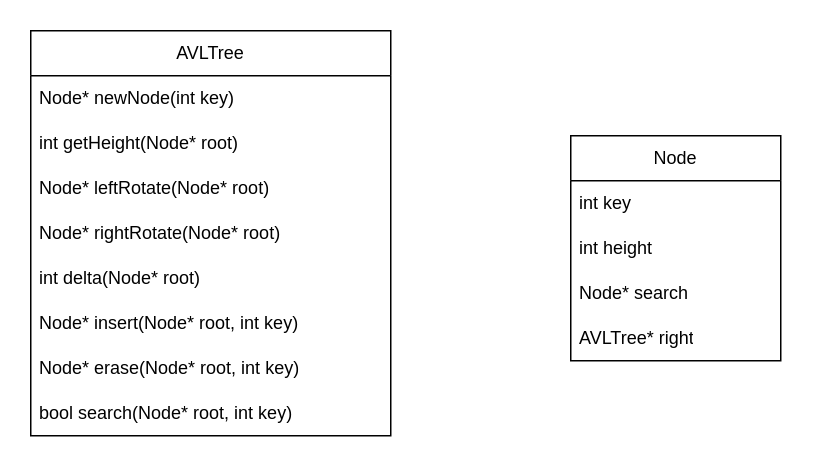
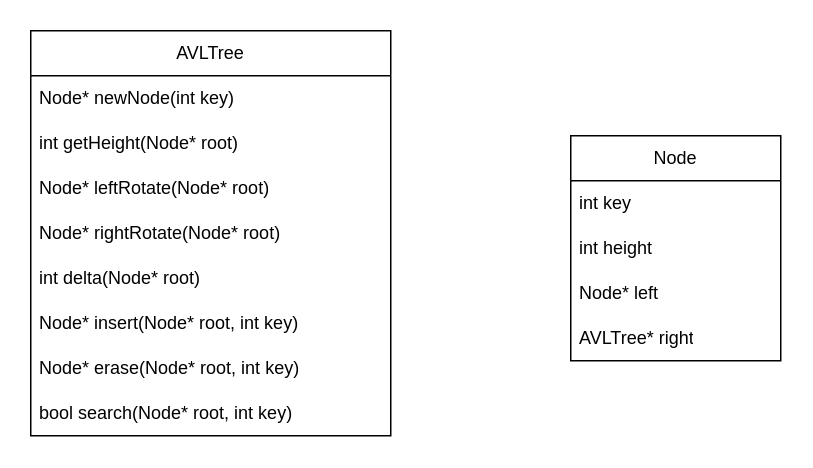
  <mxCell id="0" />
  <mxCell id="1" parent="0" />
  <mxCell id="2" value="AVLTree" style="swimlane;fontStyle=0;childLayout=stackLayout;horizontal=1;startSize=30;horizontalStack=0;resizeParent=1;resizeParentMax=0;resizeLast=0;collapsible=1;marginBottom=0;whiteSpace=wrap;html=1;aspect=fixed;" vertex="1" parent="1"><mxGeometry x="20" y="20" width="240" height="270" as="geometry" /></mxCell>
  <mxCell id="3" value="Node* newNode(int key)" style="text;strokeColor=none;fillColor=none;align=left;verticalAlign=middle;spacingLeft=4;spacingRight=4;overflow=hidden;points=[[0,0.5],[1,0.5]];portConstraint=eastwest;rotatable=0;whiteSpace=wrap;html=1;" vertex="1" parent="2"><mxGeometry y="30" width="240" height="30" as="geometry" /></mxCell>
  <mxCell id="4" value="int getHeight(Node* root)" style="text;strokeColor=none;fillColor=none;align=left;verticalAlign=middle;spacingLeft=4;spacingRight=4;overflow=hidden;points=[[0,0.5],[1,0.5]];portConstraint=eastwest;rotatable=0;whiteSpace=wrap;html=1;" vertex="1" parent="2"><mxGeometry y="60" width="240" height="30" as="geometry" /></mxCell>
  <mxCell id="5" value="Node* leftRotate(Node* root)" style="text;strokeColor=none;fillColor=none;align=left;verticalAlign=middle;spacingLeft=4;spacingRight=4;overflow=hidden;points=[[0,0.5],[1,0.5]];portConstraint=eastwest;rotatable=0;whiteSpace=wrap;html=1;" vertex="1" parent="2"><mxGeometry y="90" width="240" height="30" as="geometry" /></mxCell>
  <mxCell id="6" value="Node* rightRotate(Node* root)" style="text;strokeColor=none;fillColor=none;align=left;verticalAlign=middle;spacingLeft=4;spacingRight=4;overflow=hidden;points=[[0,0.5],[1,0.5]];portConstraint=eastwest;rotatable=0;whiteSpace=wrap;html=1;" vertex="1" parent="2"><mxGeometry y="120" width="240" height="30" as="geometry" /></mxCell>
  <mxCell id="7" value="int delta(Node* root)" style="text;strokeColor=none;fillColor=none;align=left;verticalAlign=middle;spacingLeft=4;spacingRight=4;overflow=hidden;points=[[0,0.5],[1,0.5]];portConstraint=eastwest;rotatable=0;whiteSpace=wrap;html=1;" vertex="1" parent="2"><mxGeometry y="150" width="240" height="30" as="geometry" /></mxCell>
  <mxCell id="8" value="Node* insert(Node* root, int key)" style="text;strokeColor=none;fillColor=none;align=left;verticalAlign=middle;spacingLeft=4;spacingRight=4;overflow=hidden;points=[[0,0.5],[1,0.5]];portConstraint=eastwest;rotatable=0;whiteSpace=wrap;html=1;" vertex="1" parent="2"><mxGeometry y="180" width="240" height="30" as="geometry" /></mxCell>
  <mxCell id="9" value="Node* erase(Node* root, int key)" style="text;strokeColor=none;fillColor=none;align=left;verticalAlign=middle;spacingLeft=4;spacingRight=4;overflow=hidden;points=[[0,0.5],[1,0.5]];portConstraint=eastwest;rotatable=0;whiteSpace=wrap;html=1;" vertex="1" parent="2"><mxGeometry y="210" width="240" height="30" as="geometry" /></mxCell>
  <mxCell id="10" value="bool search(Node* root, int key)" style="text;strokeColor=none;fillColor=none;align=left;verticalAlign=middle;spacingLeft=4;spacingRight=4;overflow=hidden;points=[[0,0.5],[1,0.5]];portConstraint=eastwest;rotatable=0;whiteSpace=wrap;html=1;" vertex="1" parent="2"><mxGeometry y="240" width="240" height="30" as="geometry" /></mxCell>
  <mxCell id="11" value="Node" style="swimlane;fontStyle=0;childLayout=stackLayout;horizontal=1;startSize=30;horizontalStack=0;resizeParent=1;resizeParentMax=0;resizeLast=0;collapsible=1;marginBottom=0;whiteSpace=wrap;html=1;" vertex="1" parent="1"><mxGeometry x="380" y="90" width="140" height="150" as="geometry" /></mxCell>
  <mxCell id="12" value="int key" style="text;strokeColor=none;fillColor=none;align=left;verticalAlign=middle;spacingLeft=4;spacingRight=4;overflow=hidden;points=[[0,0.5],[1,0.5]];portConstraint=eastwest;rotatable=0;whiteSpace=wrap;html=1;" vertex="1" parent="11"><mxGeometry y="30" width="140" height="30" as="geometry" /></mxCell>
  <mxCell id="13" value="int height" style="text;strokeColor=none;fillColor=none;align=left;verticalAlign=middle;spacingLeft=4;spacingRight=4;overflow=hidden;points=[[0,0.5],[1,0.5]];portConstraint=eastwest;rotatable=0;whiteSpace=wrap;html=1;" vertex="1" parent="11"><mxGeometry y="60" width="140" height="30" as="geometry" /></mxCell>
- <mxCell id="14" value="Node* search" style="text;strokeColor=none;fillColor=none;align=left;verticalAlign=middle;spacingLeft=4;spacingRight=4;overflow=hidden;points=[[0,0.5],[1,0.5]];portConstraint=eastwest;rotatable=0;whiteSpace=wrap;html=1;" vertex="1" parent="11"><mxGeometry y="90" width="140" height="30" as="geometry" /></mxCell>
+ <mxCell id="14" value="Node* left" style="text;strokeColor=none;fillColor=none;align=left;verticalAlign=middle;spacingLeft=4;spacingRight=4;overflow=hidden;points=[[0,0.5],[1,0.5]];portConstraint=eastwest;rotatable=0;whiteSpace=wrap;html=1;" vertex="1" parent="11"><mxGeometry y="90" width="140" height="30" as="geometry" /></mxCell>
  <mxCell id="15" value="AVLTree* right" style="text;strokeColor=none;fillColor=none;align=left;verticalAlign=middle;spacingLeft=4;spacingRight=4;overflow=hidden;points=[[0,0.5],[1,0.5]];portConstraint=eastwest;rotatable=0;whiteSpace=wrap;html=1;" vertex="1" parent="11"><mxGeometry y="120" width="140" height="30" as="geometry" /></mxCell>
